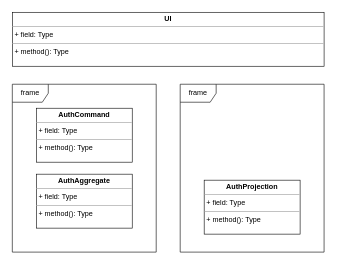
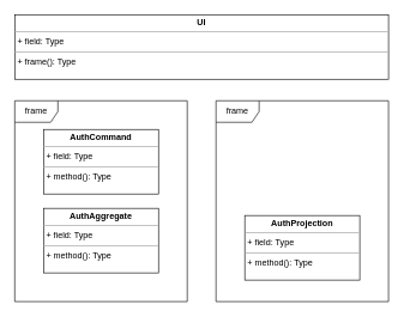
  <mxCell id="0" />
  <mxCell id="1" parent="0" />
  <mxCell id="2" value="&lt;p style=&quot;margin:0px;margin-top:4px;text-align:center;&quot;&gt;&lt;b&gt;AuthAggregate&lt;/b&gt;&lt;/p&gt;&lt;hr size=&quot;1&quot;&gt;&lt;p style=&quot;margin:0px;margin-left:4px;&quot;&gt;+ field: Type&lt;/p&gt;&lt;hr size=&quot;1&quot;&gt;&lt;p style=&quot;margin:0px;margin-left:4px;&quot;&gt;+ method(): Type&lt;/p&gt;" style="verticalAlign=top;align=left;overflow=fill;html=1;whiteSpace=wrap;" vertex="1" parent="1"><mxGeometry x="60" y="290" width="160" height="90" as="geometry" /></mxCell>
- <mxCell id="3" value="&lt;p style=&quot;margin:0px;margin-top:4px;text-align:center;&quot;&gt;&lt;b&gt;UI&lt;/b&gt;&lt;/p&gt;&lt;hr size=&quot;1&quot;&gt;&lt;p style=&quot;margin:0px;margin-left:4px;&quot;&gt;+ field: Type&lt;/p&gt;&lt;hr size=&quot;1&quot;&gt;&lt;p style=&quot;margin:0px;margin-left:4px;&quot;&gt;+ method(): Type&lt;/p&gt;" style="verticalAlign=top;align=left;overflow=fill;html=1;whiteSpace=wrap;" vertex="1" parent="1"><mxGeometry x="20" y="20" width="520" height="90" as="geometry" /></mxCell>
+ <mxCell id="3" value="&lt;p style=&quot;margin:0px;margin-top:4px;text-align:center;&quot;&gt;&lt;b&gt;UI&lt;/b&gt;&lt;/p&gt;&lt;hr size=&quot;1&quot;&gt;&lt;p style=&quot;margin:0px;margin-left:4px;&quot;&gt;+ field: Type&lt;/p&gt;&lt;hr size=&quot;1&quot;&gt;&lt;p style=&quot;margin:0px;margin-left:4px;&quot;&gt;+ frame(): Type&lt;/p&gt;" style="verticalAlign=top;align=left;overflow=fill;html=1;whiteSpace=wrap;" vertex="1" parent="1"><mxGeometry x="20" y="20" width="520" height="90" as="geometry" /></mxCell>
  <mxCell id="4" value="&lt;p style=&quot;margin:0px;margin-top:4px;text-align:center;&quot;&gt;&lt;b&gt;AuthProjection&lt;/b&gt;&lt;/p&gt;&lt;hr size=&quot;1&quot;&gt;&lt;p style=&quot;margin:0px;margin-left:4px;&quot;&gt;+ field: Type&lt;/p&gt;&lt;hr size=&quot;1&quot;&gt;&lt;p style=&quot;margin:0px;margin-left:4px;&quot;&gt;+ method(): Type&lt;/p&gt;" style="verticalAlign=top;align=left;overflow=fill;html=1;whiteSpace=wrap;" vertex="1" parent="1"><mxGeometry x="340" y="300" width="160" height="90" as="geometry" /></mxCell>
  <mxCell id="5" value="&lt;p style=&quot;margin:0px;margin-top:4px;text-align:center;&quot;&gt;&lt;b&gt;AuthCommand&lt;/b&gt;&lt;/p&gt;&lt;hr size=&quot;1&quot;&gt;&lt;p style=&quot;margin:0px;margin-left:4px;&quot;&gt;+ field: Type&lt;/p&gt;&lt;hr size=&quot;1&quot;&gt;&lt;p style=&quot;margin:0px;margin-left:4px;&quot;&gt;+ method(): Type&lt;/p&gt;" style="verticalAlign=top;align=left;overflow=fill;html=1;whiteSpace=wrap;" vertex="1" parent="1"><mxGeometry x="60" y="180" width="160" height="90" as="geometry" /></mxCell>
  <mxCell id="6" value="frame" style="shape=umlFrame;whiteSpace=wrap;html=1;pointerEvents=0;" vertex="1" parent="1"><mxGeometry x="20" y="140" width="240" height="280" as="geometry" /></mxCell>
  <mxCell id="7" value="frame" style="shape=umlFrame;whiteSpace=wrap;html=1;pointerEvents=0;" vertex="1" parent="1"><mxGeometry x="300" y="140" width="240" height="280" as="geometry" /></mxCell>
